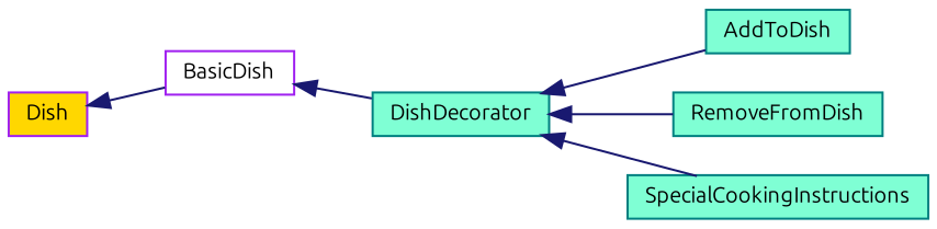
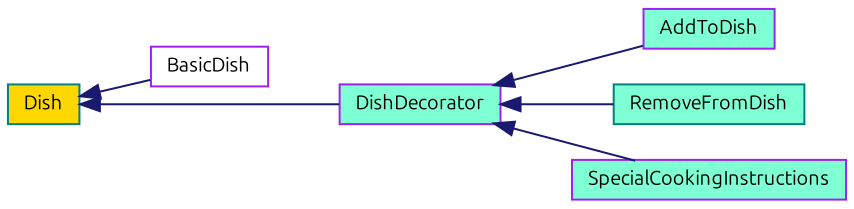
  digraph {
    fontname=Ubuntu
    rankdir=LR
    node [color=purple fillcolor=aquamarine fontname=Ubuntu fontsize=10 shape=record style=filled]
    edge [color=midnightblue dir=back fontname=Ubuntu fontsize=10 labelfontname=Helvetica labelfontsize=10 style=solid]
-   n1 [fillcolor=gold height=0.2 label=Dish width=0.4]
+   n1 [color=teal fillcolor=gold height=0.2 label=Dish width=0.4]
    n2 [fillcolor=white height=0.2 label=BasicDish width=0.4]
-   n3 [color=teal height=0.2 label=DishDecorator width=0.4]
-   n4 [color=teal height=0.2 label=AddToDish width=0.4]
+   n3 [height=0.2 label=DishDecorator width=0.4]
+   n4 [height=0.2 label=AddToDish width=0.4]
    n5 [color=teal height=0.2 label=RemoveFromDish width=0.4]
-   n6 [color=teal height=0.2 label=SpecialCookingInstructions width=0.4]
+   n6 [height=0.2 label=SpecialCookingInstructions width=0.4]
    n1 -> n2
-   n2 -> n3
+   n1 -> n3
    n3 -> n4
    n3 -> n5
    n3 -> n6
  }
